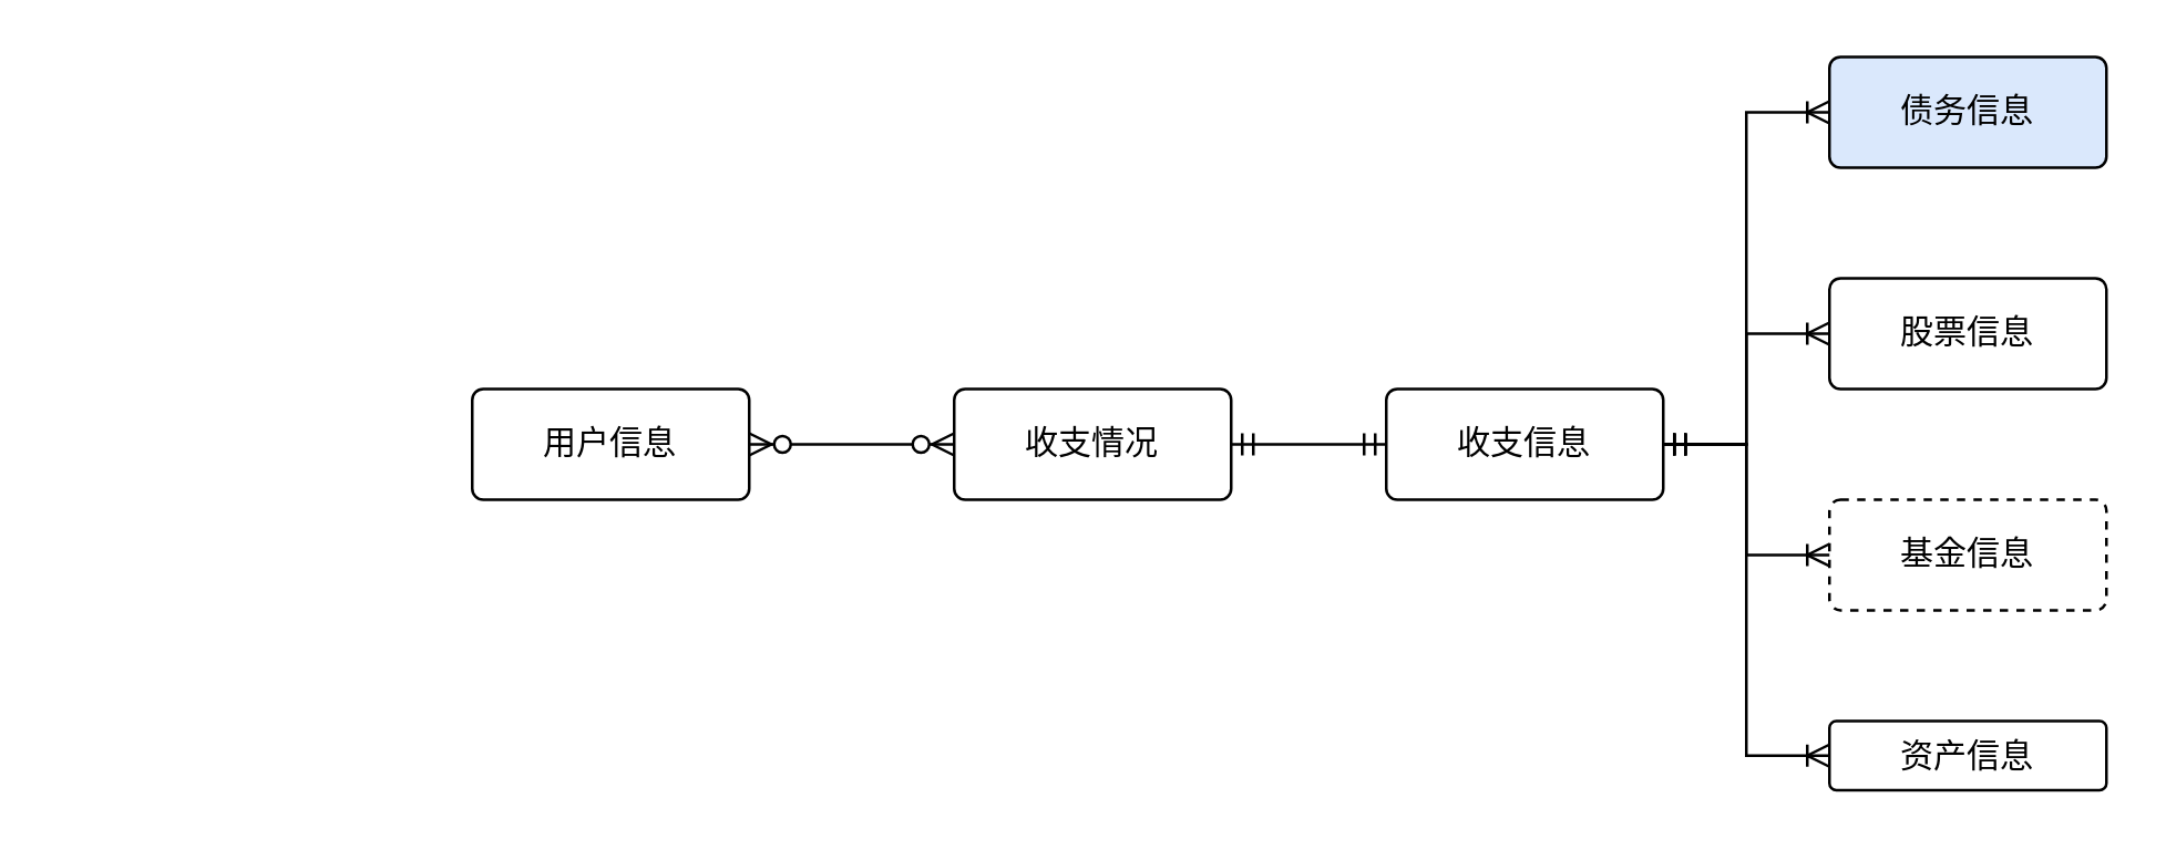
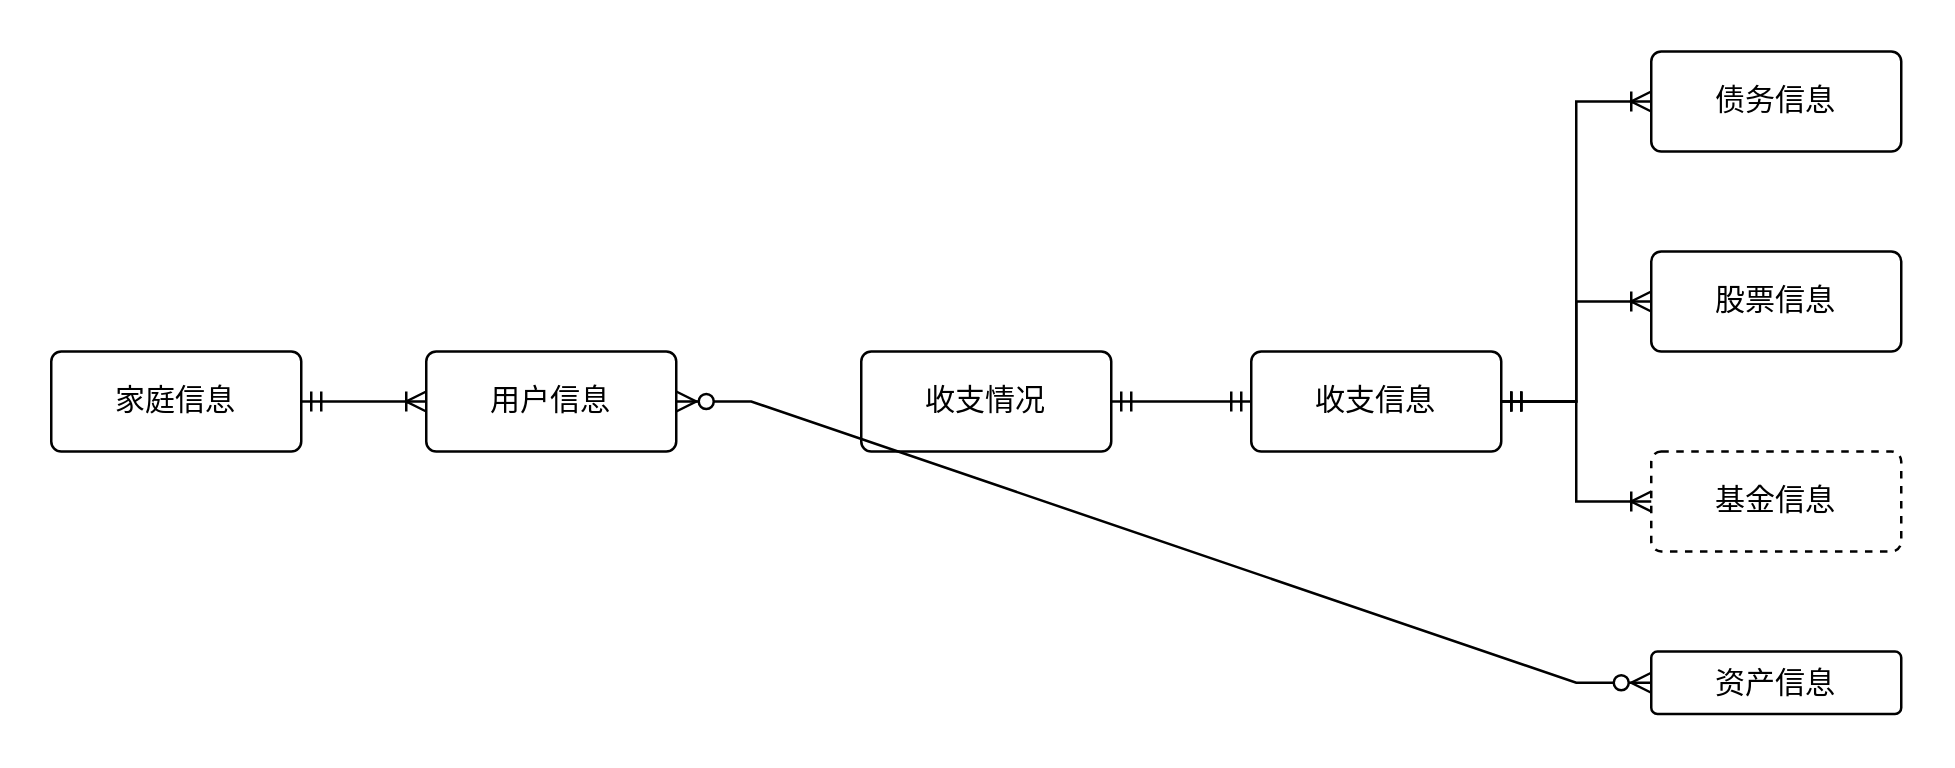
  <mxCell id="0" />
  <mxCell id="1" parent="0" />
  <mxCell id="2" value="用户信息" style="rounded=1;arcSize=10;whiteSpace=wrap;html=1;align=center;" vertex="1" parent="1"><mxGeometry x="170" y="140" width="100" height="40" as="geometry" /></mxCell>
  <mxCell id="3" value="基金信息" style="rounded=1;arcSize=10;whiteSpace=wrap;html=1;align=center;dashed=1;" vertex="1" parent="1"><mxGeometry x="660" y="180" width="100" height="40" as="geometry" /></mxCell>
  <mxCell id="4" value="股票信息" style="rounded=1;arcSize=10;whiteSpace=wrap;html=1;align=center;" vertex="1" parent="1"><mxGeometry x="660" y="100" width="100" height="40" as="geometry" /></mxCell>
- <mxCell id="5" value="债务信息" style="rounded=1;arcSize=10;whiteSpace=wrap;html=1;align=center;fillColor=#dae8fc;" vertex="1" parent="1"><mxGeometry x="660" y="20" width="100" height="40" as="geometry" /></mxCell>
+ <mxCell id="5" value="债务信息" style="rounded=1;arcSize=10;whiteSpace=wrap;html=1;align=center;" vertex="1" parent="1"><mxGeometry x="660" y="20" width="100" height="40" as="geometry" /></mxCell>
  <mxCell id="6" value="资产信息" style="rounded=1;arcSize=10;whiteSpace=wrap;html=1;align=center;" vertex="1" parent="1"><mxGeometry x="660" y="260" width="100" height="25" as="geometry" /></mxCell>
+ <mxCell id="7" value="家庭信息" style="rounded=1;arcSize=10;whiteSpace=wrap;html=1;align=center;" vertex="1" parent="1"><mxGeometry x="20" y="140" width="100" height="40" as="geometry" /></mxCell>
+ <mxCell id="8" value="" style="edgeStyle=entityRelationEdgeStyle;fontSize=12;html=1;endArrow=ERoneToMany;startArrow=ERmandOne;rounded=0;entryX=0;entryY=0.5;entryDx=0;entryDy=0;exitX=1;exitY=0.5;exitDx=0;exitDy=0;" edge="1" parent="1" source="7" target="2"><mxGeometry width="100" height="100" relative="1" as="geometry"><mxPoint x="60" y="370" as="sourcePoint" /><mxPoint x="160" y="270" as="targetPoint" /></mxGeometry></mxCell>
  <mxCell id="9" value="收支情况" style="rounded=1;arcSize=10;whiteSpace=wrap;html=1;align=center;" vertex="1" parent="1"><mxGeometry x="344" y="140" width="100" height="40" as="geometry" /></mxCell>
- <mxCell id="10" value="" style="edgeStyle=entityRelationEdgeStyle;fontSize=12;html=1;endArrow=ERzeroToMany;endFill=1;startArrow=ERzeroToMany;rounded=0;entryX=0;entryY=0.5;entryDx=0;entryDy=0;exitX=1;exitY=0.5;exitDx=0;exitDy=0;" edge="1" parent="1" source="2" target="9"><mxGeometry width="100" height="100" relative="1" as="geometry"><mxPoint x="250" y="250" as="sourcePoint" /><mxPoint x="350" y="150" as="targetPoint" /></mxGeometry></mxCell>
+ <mxCell id="10" value="" style="edgeStyle=entityRelationEdgeStyle;fontSize=12;html=1;endArrow=ERzeroToMany;endFill=1;startArrow=ERzeroToMany;rounded=0;exitX=1;exitY=0.5;exitDx=0;exitDy=0;" edge="1" parent="1" source="2" target="6"><mxGeometry width="100" height="100" relative="1" as="geometry"><mxPoint x="250" y="250" as="sourcePoint" /><mxPoint x="350" y="150" as="targetPoint" /></mxGeometry></mxCell>
  <mxCell id="11" value="收支信息" style="rounded=1;arcSize=10;whiteSpace=wrap;html=1;align=center;" vertex="1" parent="1"><mxGeometry x="500" y="140" width="100" height="40" as="geometry" /></mxCell>
  <mxCell id="12" value="" style="edgeStyle=entityRelationEdgeStyle;fontSize=12;html=1;endArrow=ERmandOne;startArrow=ERmandOne;rounded=0;entryX=0;entryY=0.5;entryDx=0;entryDy=0;exitX=1;exitY=0.5;exitDx=0;exitDy=0;" edge="1" parent="1" source="9" target="11"><mxGeometry width="100" height="100" relative="1" as="geometry"><mxPoint x="390" y="250" as="sourcePoint" /><mxPoint x="490" y="150" as="targetPoint" /></mxGeometry></mxCell>
  <mxCell id="13" value="" style="edgeStyle=entityRelationEdgeStyle;fontSize=12;html=1;endArrow=ERoneToMany;startArrow=ERmandOne;rounded=0;exitX=1;exitY=0.5;exitDx=0;exitDy=0;entryX=0;entryY=0.5;entryDx=0;entryDy=0;" edge="1" parent="1" source="11" target="5"><mxGeometry width="100" height="100" relative="1" as="geometry"><mxPoint x="680" y="340" as="sourcePoint" /><mxPoint x="780" y="240" as="targetPoint" /></mxGeometry></mxCell>
  <mxCell id="14" value="" style="edgeStyle=entityRelationEdgeStyle;fontSize=12;html=1;endArrow=ERoneToMany;startArrow=ERmandOne;rounded=0;exitX=1;exitY=0.5;exitDx=0;exitDy=0;entryX=0;entryY=0.5;entryDx=0;entryDy=0;" edge="1" parent="1" source="11" target="4"><mxGeometry width="100" height="100" relative="1" as="geometry"><mxPoint x="680" y="340" as="sourcePoint" /><mxPoint x="780" y="240" as="targetPoint" /></mxGeometry></mxCell>
  <mxCell id="15" value="" style="edgeStyle=entityRelationEdgeStyle;fontSize=12;html=1;endArrow=ERoneToMany;startArrow=ERmandOne;rounded=0;exitX=1;exitY=0.5;exitDx=0;exitDy=0;entryX=0;entryY=0.5;entryDx=0;entryDy=0;" edge="1" parent="1" source="11" target="3"><mxGeometry width="100" height="100" relative="1" as="geometry"><mxPoint x="680" y="340" as="sourcePoint" /><mxPoint x="780" y="240" as="targetPoint" /></mxGeometry></mxCell>
- <mxCell id="16" value="" style="edgeStyle=entityRelationEdgeStyle;fontSize=12;html=1;endArrow=ERoneToMany;startArrow=ERmandOne;rounded=0;exitX=1;exitY=0.5;exitDx=0;exitDy=0;entryX=0;entryY=0.5;entryDx=0;entryDy=0;" edge="1" parent="1" source="11" target="6"><mxGeometry width="100" height="100" relative="1" as="geometry"><mxPoint x="680" y="340" as="sourcePoint" /><mxPoint x="780" y="240" as="targetPoint" /></mxGeometry></mxCell>
